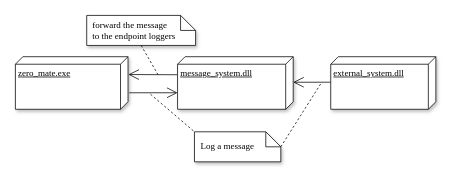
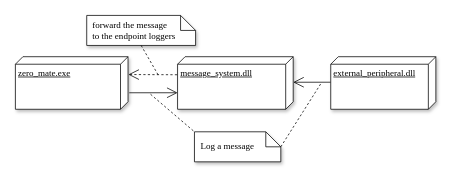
  <mxCell id="0" />
  <mxCell id="1" parent="0" />
  <mxCell id="2" value="zero_mate.exe" style="verticalAlign=top;align=left;spacingTop=8;spacingLeft=2;spacingRight=12;shape=cube;size=10;direction=south;fontStyle=4;html=1;whiteSpace=wrap;shadow=1;fontFamily=Computer Modern;" parent="1" vertex="1"><mxGeometry x="20" y="75" width="150" height="70" as="geometry" /></mxCell>
- <mxCell id="3" value="external_system.dll" style="verticalAlign=top;align=left;spacingTop=8;spacingLeft=2;spacingRight=12;shape=cube;size=10;direction=south;fontStyle=4;html=1;whiteSpace=wrap;shadow=1;fontFamily=Computer Modern;" parent="1" vertex="1"><mxGeometry x="440" y="75" width="140" height="70" as="geometry" /></mxCell>
+ <mxCell id="3" value="external_peripheral.dll" style="verticalAlign=top;align=left;spacingTop=8;spacingLeft=2;spacingRight=12;shape=cube;size=10;direction=south;fontStyle=4;html=1;whiteSpace=wrap;shadow=1;fontFamily=Computer Modern;" parent="1" vertex="1"><mxGeometry x="440" y="75" width="140" height="70" as="geometry" /></mxCell>
  <mxCell id="4" value="message_system.dll" style="verticalAlign=top;align=left;spacingTop=8;spacingLeft=2;spacingRight=12;shape=cube;size=10;direction=south;fontStyle=4;html=1;whiteSpace=wrap;shadow=1;fontFamily=Computer Modern;" parent="1" vertex="1"><mxGeometry x="236" y="75" width="154" height="70" as="geometry" /></mxCell>
  <mxCell id="5" value="" style="endArrow=open;endSize=12;html=1;rounded=0;exitX=0.686;exitY=-0.011;exitDx=0;exitDy=0;exitPerimeter=0;fontFamily=Computer Modern;" parent="1" source="2" edge="1"><mxGeometry width="160" relative="1" as="geometry"><mxPoint x="140" y="185" as="sourcePoint" /><mxPoint x="236" y="123" as="targetPoint" /></mxGeometry></mxCell>
- <mxCell id="6" value="" style="endArrow=open;endSize=12;html=1;rounded=0;exitX=0.343;exitY=1.004;exitDx=0;exitDy=0;exitPerimeter=0;entryX=0.339;entryY=-0.003;entryDx=0;entryDy=0;entryPerimeter=0;fontFamily=Computer Modern;" parent="1" source="4" target="2" edge="1"><mxGeometry width="160" relative="1" as="geometry"><mxPoint x="187" y="133" as="sourcePoint" /><mxPoint x="246" y="133" as="targetPoint" /></mxGeometry></mxCell>
+ <mxCell id="6" value="" style="endArrow=open;endSize=12;html=1;rounded=0;exitX=0.343;exitY=1.004;exitDx=0;exitDy=0;exitPerimeter=0;entryX=0.339;entryY=-0.003;entryDx=0;entryDy=0;entryPerimeter=0;fontFamily=Computer Modern;dashed=1;" parent="1" source="4" target="2" edge="1"><mxGeometry width="160" relative="1" as="geometry"><mxPoint x="187" y="133" as="sourcePoint" /><mxPoint x="246" y="133" as="targetPoint" /></mxGeometry></mxCell>
  <mxCell id="7" value="" style="endArrow=open;endSize=12;html=1;rounded=0;exitX=0.485;exitY=0.995;exitDx=0;exitDy=0;exitPerimeter=0;entryX=0.337;entryY=0.006;entryDx=0;entryDy=0;entryPerimeter=0;fontFamily=Computer Modern;" parent="1" edge="1"><mxGeometry width="160" relative="1" as="geometry"><mxPoint x="439.7" y="108.95" as="sourcePoint" /><mxPoint x="390" y="109" as="targetPoint" /></mxGeometry></mxCell>
  <mxCell id="8" value="&amp;nbsp; Log a message" style="shape=note;size=20;whiteSpace=wrap;html=1;fontFamily=Computer Modern;align=left;shadow=1;" parent="1" vertex="1"><mxGeometry x="258.5" y="175" width="115" height="40" as="geometry" /></mxCell>
  <mxCell id="9" value="&amp;nbsp; forward the message&lt;br&gt;&amp;nbsp; to the endpoint loggers" style="shape=note;size=20;whiteSpace=wrap;html=1;fontFamily=Computer Modern;align=left;shadow=1;" parent="1" vertex="1"><mxGeometry x="115" y="20" width="145" height="40" as="geometry" /></mxCell>
  <mxCell id="10" value="" style="endArrow=none;dashed=1;html=1;rounded=0;entryX=0;entryY=0;entryDx=0;entryDy=0;entryPerimeter=0;fontFamily=Computer Modern;" parent="1" target="8" edge="1"><mxGeometry width="50" height="50" relative="1" as="geometry"><mxPoint x="200" y="125" as="sourcePoint" /><mxPoint x="260" y="295" as="targetPoint" /></mxGeometry></mxCell>
  <mxCell id="11" value="" style="endArrow=none;dashed=1;html=1;rounded=0;exitX=0;exitY=0;exitDx=115;exitDy=20;exitPerimeter=0;fontFamily=Computer Modern;" parent="1" source="8" edge="1"><mxGeometry width="50" height="50" relative="1" as="geometry"><mxPoint x="380.5" y="195" as="sourcePoint" /><mxPoint x="428" y="109" as="targetPoint" /></mxGeometry></mxCell>
  <mxCell id="12" value="" style="endArrow=none;dashed=1;html=1;rounded=0;exitX=0.5;exitY=1;exitDx=0;exitDy=0;exitPerimeter=0;fontFamily=Computer Modern;" parent="1" source="9" edge="1"><mxGeometry width="50" height="50" relative="1" as="geometry"><mxPoint x="212.5" y="49" as="sourcePoint" /><mxPoint x="210" y="99" as="targetPoint" /></mxGeometry></mxCell>
